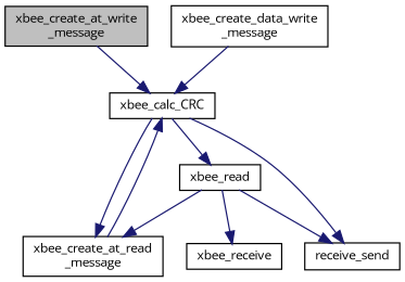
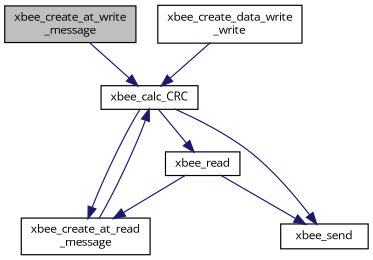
  digraph {
    fontname="Open Sans"
    rankdir=TB
    node [color=black fillcolor=white fontname="Open Sans" fontsize=10 shape=record style=filled]
    edge [color=midnightblue fontname="Open Sans" fontsize=10 labelfontname=Helvetica labelfontsize=10 style=solid]
    n1 [fillcolor=grey75 fontcolor=black height=0.2 label="xbee_create_at_write\l_message" width=0.4]
    n2 [height=0.2 label=xbee_calc_CRC width=0.4]
    n3 [height=0.2 label=xbee_read width=0.4]
    n4 [height=0.2 label="xbee_create_at_read\l_message" width=0.4]
-   n5 [height=0.2 label=receive_send width=0.4]
-   n6 [height=0.2 label=xbee_receive width=0.4]
-   n7 [height=0.2 label="xbee_create_data_write\l_message" width=0.4]
+   n5 [height=0.2 label=xbee_send width=0.4]
+   n7 [height=0.2 label="xbee_create_data_write\l_write" width=0.4]
    n1 -> n2
    n2 -> n3
    n2 -> n4
    n2 -> n5
    n3 -> n4
    n3 -> n5
-   n3 -> n6
    n4 -> n2
    n7 -> n2
  }
